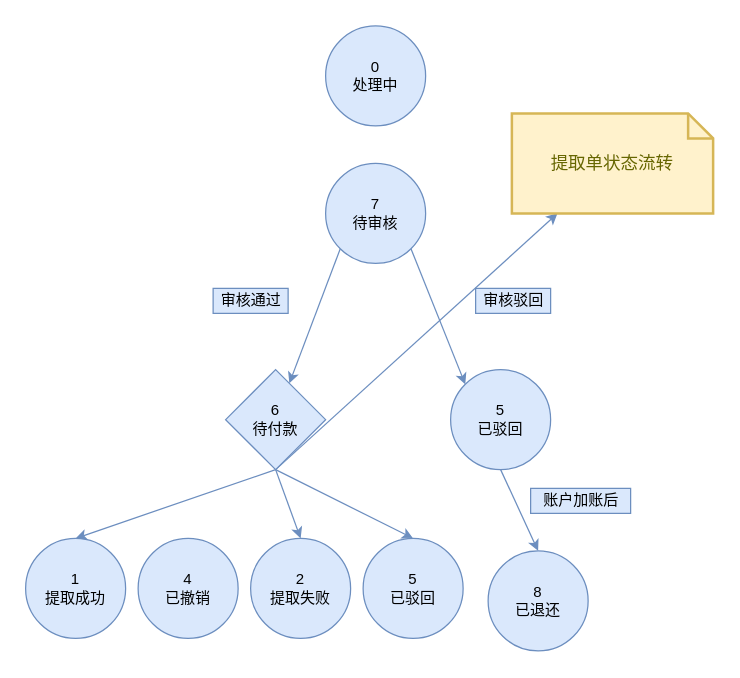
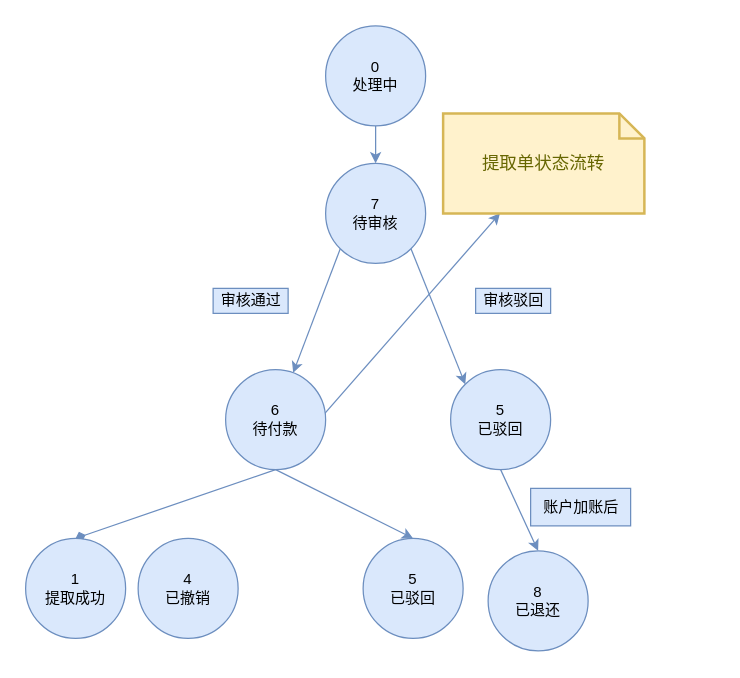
  <mxCell id="0" />
  <mxCell id="1" parent="0" />
+ <mxCell id="2" style="edgeStyle=none;rounded=0;orthogonalLoop=1;jettySize=auto;html=1;exitX=0.5;exitY=1;exitDx=0;exitDy=0;entryX=0.5;entryY=0;entryDx=0;entryDy=0;fillColor=#dae8fc;strokeColor=#6c8ebf;" edge="1" parent="1" source="3" target="6"><mxGeometry relative="1" as="geometry" /></mxCell>
  <mxCell id="3" value="0&lt;br&gt;处理中" style="ellipse;whiteSpace=wrap;html=1;aspect=fixed;fillColor=#dae8fc;strokeColor=#6c8ebf;" vertex="1" parent="1"><mxGeometry x="260" y="20" width="80" height="80" as="geometry" /></mxCell>
  <mxCell id="4" style="rounded=0;orthogonalLoop=1;jettySize=auto;html=1;exitX=0;exitY=1;exitDx=0;exitDy=0;fillColor=#dae8fc;strokeColor=#6c8ebf;" edge="1" parent="1" source="6" target="11"><mxGeometry relative="1" as="geometry" /></mxCell>
  <mxCell id="5" style="edgeStyle=none;rounded=0;orthogonalLoop=1;jettySize=auto;html=1;exitX=1;exitY=1;exitDx=0;exitDy=0;entryX=0;entryY=0;entryDx=0;entryDy=0;fillColor=#dae8fc;strokeColor=#6c8ebf;" edge="1" parent="1" source="6" target="14"><mxGeometry relative="1" as="geometry" /></mxCell>
  <mxCell id="6" value="7&lt;br&gt;待审核" style="ellipse;whiteSpace=wrap;html=1;aspect=fixed;fillColor=#dae8fc;strokeColor=#6c8ebf;" vertex="1" parent="1"><mxGeometry x="260" y="130" width="80" height="80" as="geometry" /></mxCell>
- <mxCell id="7" style="edgeStyle=none;rounded=0;orthogonalLoop=1;jettySize=auto;html=1;exitX=0.5;exitY=1;exitDx=0;exitDy=0;entryX=0.5;entryY=0;entryDx=0;entryDy=0;fillColor=#dae8fc;strokeColor=#6c8ebf;" edge="1" parent="1" source="11" target="18"><mxGeometry relative="1" as="geometry" /></mxCell>
+ <mxCell id="7" style="edgeStyle=none;rounded=0;orthogonalLoop=1;jettySize=auto;html=1;exitX=0.5;exitY=1;exitDx=0;exitDy=0;entryX=0.5;entryY=0;entryDx=0;entryDy=0;fillColor=#dae8fc;strokeColor=#6c8ebf;endArrow=diamond;" edge="1" parent="1" source="11" target="18"><mxGeometry relative="1" as="geometry" /></mxCell>
  <mxCell id="8" style="edgeStyle=none;rounded=0;orthogonalLoop=1;jettySize=auto;html=1;exitX=0.5;exitY=1;exitDx=0;exitDy=0;fillColor=#dae8fc;strokeColor=#6c8ebf;" edge="1" parent="1" source="11" target="22"><mxGeometry relative="1" as="geometry" /></mxCell>
- <mxCell id="9" style="edgeStyle=none;rounded=0;orthogonalLoop=1;jettySize=auto;html=1;exitX=0.5;exitY=1;exitDx=0;exitDy=0;entryX=0.5;entryY=0;entryDx=0;entryDy=0;fillColor=#dae8fc;strokeColor=#6c8ebf;" edge="1" parent="1" source="11" target="20"><mxGeometry relative="1" as="geometry" /></mxCell>
  <mxCell id="10" style="edgeStyle=none;rounded=0;orthogonalLoop=1;jettySize=auto;html=1;exitX=0.5;exitY=1;exitDx=0;exitDy=0;entryX=0.5;entryY=0;entryDx=0;entryDy=0;fillColor=#dae8fc;strokeColor=#6c8ebf;" edge="1" parent="1" source="11" target="21"><mxGeometry relative="1" as="geometry" /></mxCell>
- <mxCell id="11" value="6&lt;br&gt;待付款" style="rhombus;whiteSpace=wrap;html=1;aspect=fixed;fillColor=#dae8fc;strokeColor=#6c8ebf;" vertex="1" parent="1"><mxGeometry x="180" y="295" width="80" height="80" as="geometry" /></mxCell>
+ <mxCell id="11" value="6&lt;br&gt;待付款" style="ellipse;whiteSpace=wrap;html=1;aspect=fixed;fillColor=#dae8fc;strokeColor=#6c8ebf;" vertex="1" parent="1"><mxGeometry x="180" y="295" width="80" height="80" as="geometry" /></mxCell>
  <mxCell id="12" value="审核通过" style="text;html=1;align=center;verticalAlign=middle;resizable=0;points=[];autosize=1;strokeColor=#6c8ebf;fillColor=#dae8fc;" vertex="1" parent="1"><mxGeometry x="170" y="230" width="60" height="20" as="geometry" /></mxCell>
  <mxCell id="13" style="edgeStyle=none;rounded=0;orthogonalLoop=1;jettySize=auto;html=1;exitX=0.5;exitY=1;exitDx=0;exitDy=0;entryX=0.5;entryY=0;entryDx=0;entryDy=0;fillColor=#dae8fc;strokeColor=#6c8ebf;" edge="1" parent="1" source="14" target="16"><mxGeometry relative="1" as="geometry" /></mxCell>
  <mxCell id="14" value="5&lt;br&gt;已驳回" style="ellipse;whiteSpace=wrap;html=1;aspect=fixed;fillColor=#dae8fc;strokeColor=#6c8ebf;" vertex="1" parent="1"><mxGeometry x="360" y="295" width="80" height="80" as="geometry" /></mxCell>
  <mxCell id="15" value="审核驳回" style="text;html=1;align=center;verticalAlign=middle;resizable=0;points=[];autosize=1;strokeColor=#6c8ebf;fillColor=#dae8fc;" vertex="1" parent="1"><mxGeometry x="380" y="230" width="60" height="20" as="geometry" /></mxCell>
  <mxCell id="16" value="8&lt;br&gt;已退还" style="ellipse;whiteSpace=wrap;html=1;aspect=fixed;fillColor=#dae8fc;strokeColor=#6c8ebf;" vertex="1" parent="1"><mxGeometry x="390" y="440" width="80" height="80" as="geometry" /></mxCell>
- <mxCell id="17" value="账户加账后" style="text;html=1;align=center;verticalAlign=middle;resizable=0;points=[];autosize=1;strokeColor=#6c8ebf;fillColor=#dae8fc;" vertex="1" parent="1"><mxGeometry x="424" y="390" width="80" height="20" as="geometry" /></mxCell>
+ <mxCell id="17" value="账户加账后" style="text;html=1;align=center;verticalAlign=middle;resizable=0;points=[];autosize=1;strokeColor=#6c8ebf;fillColor=#dae8fc;" vertex="1" parent="1"><mxGeometry x="424" y="390" width="80" height="30" as="geometry" /></mxCell>
  <mxCell id="18" value="1&lt;br&gt;提取成功" style="ellipse;whiteSpace=wrap;html=1;aspect=fixed;fillColor=#dae8fc;strokeColor=#6c8ebf;" vertex="1" parent="1"><mxGeometry x="20" y="430" width="80" height="80" as="geometry" /></mxCell>
  <mxCell id="19" value="4&lt;br&gt;已撤销" style="ellipse;whiteSpace=wrap;html=1;aspect=fixed;fillColor=#dae8fc;strokeColor=#6c8ebf;" vertex="1" parent="1"><mxGeometry x="110" y="430" width="80" height="80" as="geometry" /></mxCell>
- <mxCell id="20" value="2&lt;br&gt;提取失败" style="ellipse;whiteSpace=wrap;html=1;aspect=fixed;fillColor=#dae8fc;strokeColor=#6c8ebf;" vertex="1" parent="1"><mxGeometry x="200" y="430" width="80" height="80" as="geometry" /></mxCell>
  <mxCell id="21" value="5&lt;br&gt;已驳回" style="ellipse;whiteSpace=wrap;html=1;aspect=fixed;fillColor=#dae8fc;strokeColor=#6c8ebf;" vertex="1" parent="1"><mxGeometry x="290" y="430" width="80" height="80" as="geometry" /></mxCell>
- <mxCell id="22" value="提取单状态流转" style="shape=note;strokeWidth=2;fontSize=14;size=20;whiteSpace=wrap;html=1;fillColor=#fff2cc;strokeColor=#d6b656;fontColor=#666600;" vertex="1" parent="1"><mxGeometry x="409" y="90" width="161" height="80" as="geometry" /></mxCell>
+ <mxCell id="22" value="提取单状态流转" style="shape=note;strokeWidth=2;fontSize=14;size=20;whiteSpace=wrap;html=1;fillColor=#fff2cc;strokeColor=#d6b656;fontColor=#666600;" vertex="1" parent="1"><mxGeometry x="354" y="90" width="161" height="80" as="geometry" /></mxCell>
